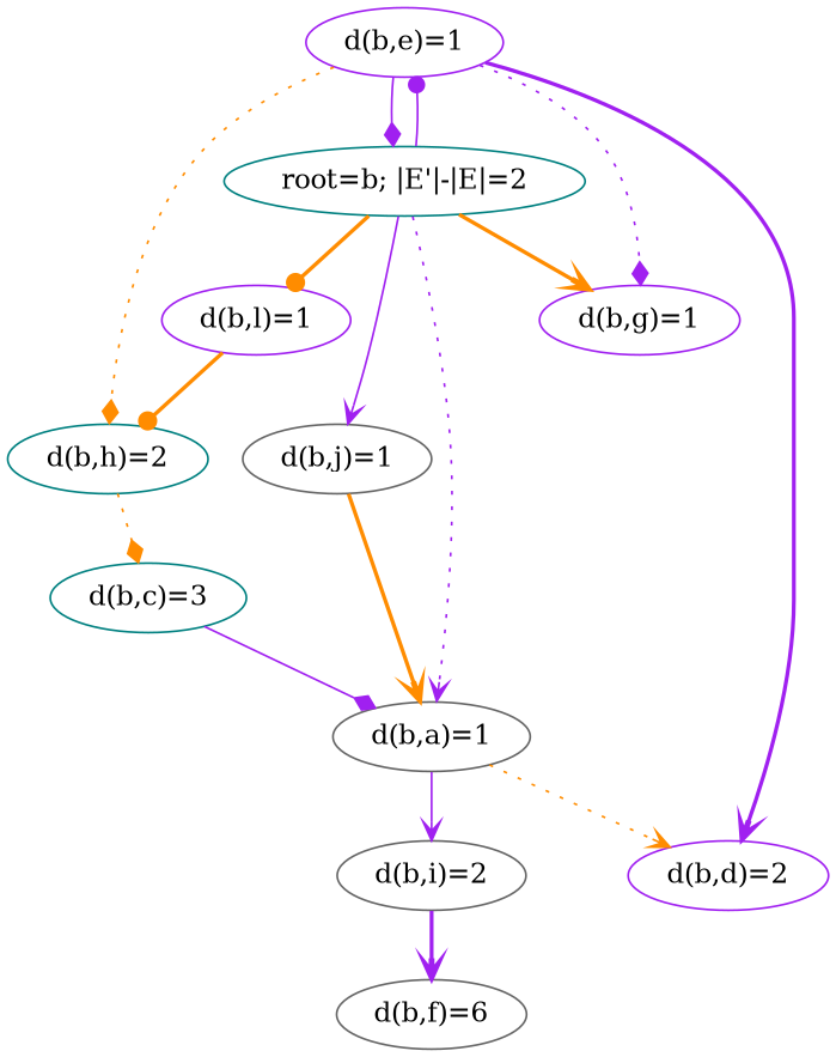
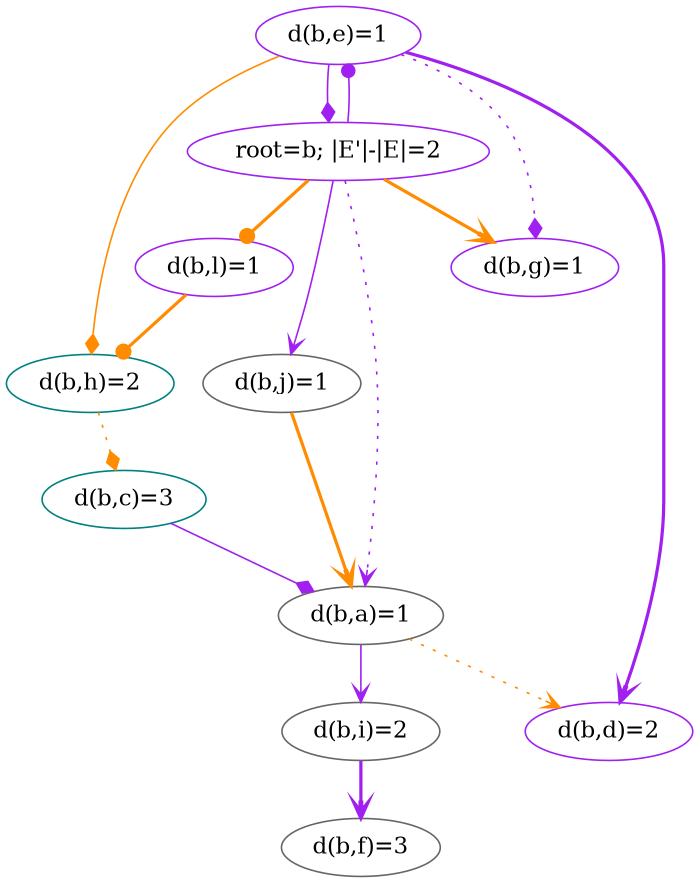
  digraph {
    node [color=purple]
    edge [arrowhead=vee color=purple style=bold]
    n1 [label="d(b,l)=1"]
    n2 [color=teal label="d(b,h)=2"]
    n3 [color=teal label="d(b,c)=3"]
    n4 [color=gray40 label="d(b,a)=1"]
    n5 [label="d(b,d)=2"]
    n6 [color=gray40 label="d(b,i)=2"]
-   n7 [color=gray40 label="d(b,f)=6"]
+   n7 [color=gray40 label="d(b,f)=3"]
    n8 [label="d(b,g)=1"]
    n9 [color=gray40 label="d(b,j)=1"]
-   n10 [color=teal label="root=b; |E'|-|E|=2"]
+   n10 [label="root=b; |E'|-|E|=2"]
    n11 [label="d(b,e)=1"]
    n1 -> n2 [arrowhead=dot color=darkorange]
    n2 -> n3 [arrowhead=diamond color=darkorange style=dotted]
    n3 -> n4 [arrowhead=diamond style=solid]
    n4 -> n5 [color=darkorange style=dotted]
    n4 -> n6 [style=solid]
    n6 -> n7
    n9 -> n4 [color=darkorange]
    n10 -> n1 [arrowhead=dot color=darkorange]
    n10 -> n4 [style=dotted]
    n10 -> n8 [color=darkorange]
    n10 -> n9 [style=solid]
    n10 -> n11 [arrowhead=dot style=solid]
-   n11 -> n2 [arrowhead=diamond color=darkorange style=dotted]
+   n11 -> n2 [arrowhead=diamond color=darkorange style=solid]
    n11 -> n5
    n11 -> n8 [arrowhead=diamond style=dotted]
    n11 -> n10 [arrowhead=diamond style=solid]
  }
